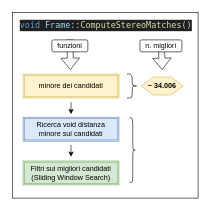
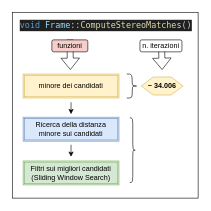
  <mxCell id="0" />
  <mxCell id="1" parent="0" />
  <mxCell id="2" value="&lt;div style=&quot;color: #cccccc;background-color: #1f1f1f;font-family: 'Droid Sans Mono', 'monospace', monospace;font-weight: normal;font-size: 14px;line-height: 19px;white-space: pre;&quot;&gt;&lt;div&gt;&lt;span style=&quot;color: #569cd6;&quot;&gt;void&lt;/span&gt;&lt;span style=&quot;color: #cccccc;&quot;&gt; &lt;/span&gt;&lt;span style=&quot;color: #9cdcfe;&quot;&gt;Frame&lt;/span&gt;&lt;span style=&quot;color: #cccccc;&quot;&gt;::&lt;/span&gt;&lt;span style=&quot;color: #dcdcaa;&quot;&gt;ComputeStereoMatches&lt;/span&gt;&lt;span style=&quot;color: #cccccc;&quot;&gt;()&lt;/span&gt;&lt;/div&gt;&lt;/div&gt;" style="text;whiteSpace=wrap;html=1;" parent="1" vertex="1"><mxGeometry x="31" y="26" width="295" height="35" as="geometry" /></mxCell>
  <mxCell id="3" value="" style="shape=flexArrow;endArrow=classic;html=1;rounded=0;exitX=0.294;exitY=0.986;exitDx=0;exitDy=0;exitPerimeter=0;" parent="1" edge="1"><mxGeometry width="50" height="50" relative="1" as="geometry"><mxPoint x="116.23" y="65.51" as="sourcePoint" /><mxPoint x="117" y="116" as="targetPoint" /></mxGeometry></mxCell>
  <mxCell id="4" value="minore dei candidati" style="shape=ext;double=1;rounded=0;whiteSpace=wrap;html=1;fillColor=#fff2cc;strokeColor=#d6b656;" parent="1" vertex="1"><mxGeometry x="38" y="123" width="160" height="40" as="geometry" /></mxCell>
- <mxCell id="5" value="Ricerca void distanza minore sui candidati" style="shape=ext;double=1;rounded=0;whiteSpace=wrap;html=1;fillColor=#dae8fc;strokeColor=#6c8ebf;" parent="1" vertex="1"><mxGeometry x="38" y="195" width="160" height="40" as="geometry" /></mxCell>
+ <mxCell id="5" value="Ricerca della distanza minore sui candidati" style="shape=ext;double=1;rounded=0;whiteSpace=wrap;html=1;fillColor=#dae8fc;strokeColor=#6c8ebf;" parent="1" vertex="1"><mxGeometry x="38" y="195" width="160" height="40" as="geometry" /></mxCell>
  <mxCell id="6" value="" style="endArrow=classic;html=1;rounded=0;" parent="1" edge="1"><mxGeometry width="50" height="50" relative="1" as="geometry"><mxPoint x="118" y="170" as="sourcePoint" /><mxPoint x="118" y="190" as="targetPoint" /></mxGeometry></mxCell>
  <mxCell id="7" value="" style="endArrow=classic;html=1;rounded=0;" parent="1" edge="1"><mxGeometry width="50" height="50" relative="1" as="geometry"><mxPoint x="118" y="241" as="sourcePoint" /><mxPoint x="118" y="261" as="targetPoint" /></mxGeometry></mxCell>
  <mxCell id="8" value="Filtri sui migliori candidati&lt;div&gt;(Sliding Window Search)&lt;/div&gt;" style="shape=ext;double=1;rounded=0;whiteSpace=wrap;html=1;fillColor=#d5e8d4;strokeColor=#82b366;" parent="1" vertex="1"><mxGeometry x="38" y="268" width="160" height="40" as="geometry" /></mxCell>
- <mxCell id="9" value="funzioni" style="rounded=1;whiteSpace=wrap;html=1;" parent="1" vertex="1"><mxGeometry x="86" y="66" width="60" height="20" as="geometry" /></mxCell>
+ <mxCell id="9" value="funzioni" style="rounded=1;whiteSpace=wrap;html=1;fillColor=#f8cecc;" parent="1" vertex="1"><mxGeometry x="86" y="66" width="60" height="20" as="geometry" /></mxCell>
  <mxCell id="10" value="" style="shape=flexArrow;endArrow=classic;html=1;rounded=0;exitX=0.294;exitY=0.986;exitDx=0;exitDy=0;exitPerimeter=0;" parent="1" edge="1"><mxGeometry width="50" height="50" relative="1" as="geometry"><mxPoint x="269" y="76" as="sourcePoint" /><mxPoint x="270" y="116" as="targetPoint" /></mxGeometry></mxCell>
- <mxCell id="11" value="n. migliori" style="rounded=1;whiteSpace=wrap;html=1;" parent="1" vertex="1"><mxGeometry x="233" y="66" width="70" height="20" as="geometry" /></mxCell>
+ <mxCell id="11" value="n. iterazioni" style="rounded=1;whiteSpace=wrap;html=1;" parent="1" vertex="1"><mxGeometry x="233" y="66" width="70" height="20" as="geometry" /></mxCell>
  <mxCell id="12" value="&lt;span lang=&quot;it&quot; class=&quot;BxUVEf ILfuVd&quot;&gt;&lt;span class=&quot;hgKElc&quot;&gt;&lt;b&gt;~ 34.006&lt;/b&gt;&lt;/span&gt;&lt;/span&gt;" style="shape=hexagon;perimeter=hexagonPerimeter2;whiteSpace=wrap;html=1;fixedSize=1;fillColor=#fff2cc;strokeColor=#d6b656;" parent="1" vertex="1"><mxGeometry x="235" y="128" width="70" height="30" as="geometry" /></mxCell>
  <mxCell id="13" value="" style="shape=curlyBracket;whiteSpace=wrap;html=1;rounded=1;flipH=1;labelPosition=right;verticalLabelPosition=middle;align=left;verticalAlign=middle;" parent="1" vertex="1"><mxGeometry x="216" y="196" width="10" height="108" as="geometry" /></mxCell>
  <mxCell id="14" value="" style="shape=curlyBracket;whiteSpace=wrap;html=1;rounded=1;flipH=1;labelPosition=right;verticalLabelPosition=middle;align=left;verticalAlign=middle;" parent="1" vertex="1"><mxGeometry x="211" y="123" width="18" height="40" as="geometry" /></mxCell>
  <mxCell id="15" value="" style="whiteSpace=wrap;html=1;aspect=fixed;fillColor=none;" parent="1" vertex="1"><mxGeometry x="20" y="20" width="310" height="310" as="geometry" /></mxCell>
